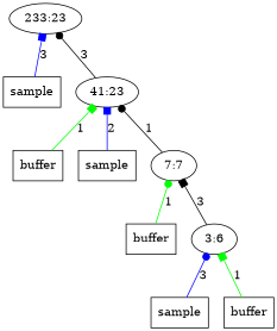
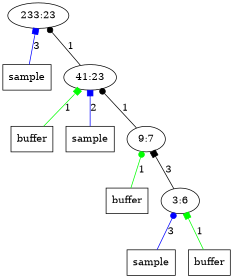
  digraph {
    rankdir=BT
    node [shape=box]
    edge [arrowhead=box color=blue]
    n1 [label=sample]
    n2 [label="233:23" shape=""]
    n3 [label="41:23" shape=""]
    n4 [label=buffer]
    n5 [label=sample]
-   n6 [label="7:7" shape=""]
+   n6 [label="9:7" shape=""]
    n7 [label=buffer]
    n8 [label="3:6" shape=""]
    n9 [label=sample]
    n10 [label=buffer]
    n1 -> n2 [label=3]
-   n3 -> n2 [arrowhead=dot color=black label=3]
+   n3 -> n2 [arrowhead=dot color=black label=1]
    n4 -> n3 [color=green label=1]
    n5 -> n3 [label=2]
    n6 -> n3 [arrowhead=dot color=black label=1]
    n7 -> n6 [arrowhead=dot color=green label=1]
    n8 -> n6 [color=black label=3]
    n9 -> n8 [arrowhead=dot label=3]
    n10 -> n8 [color=green label=1]
  }
